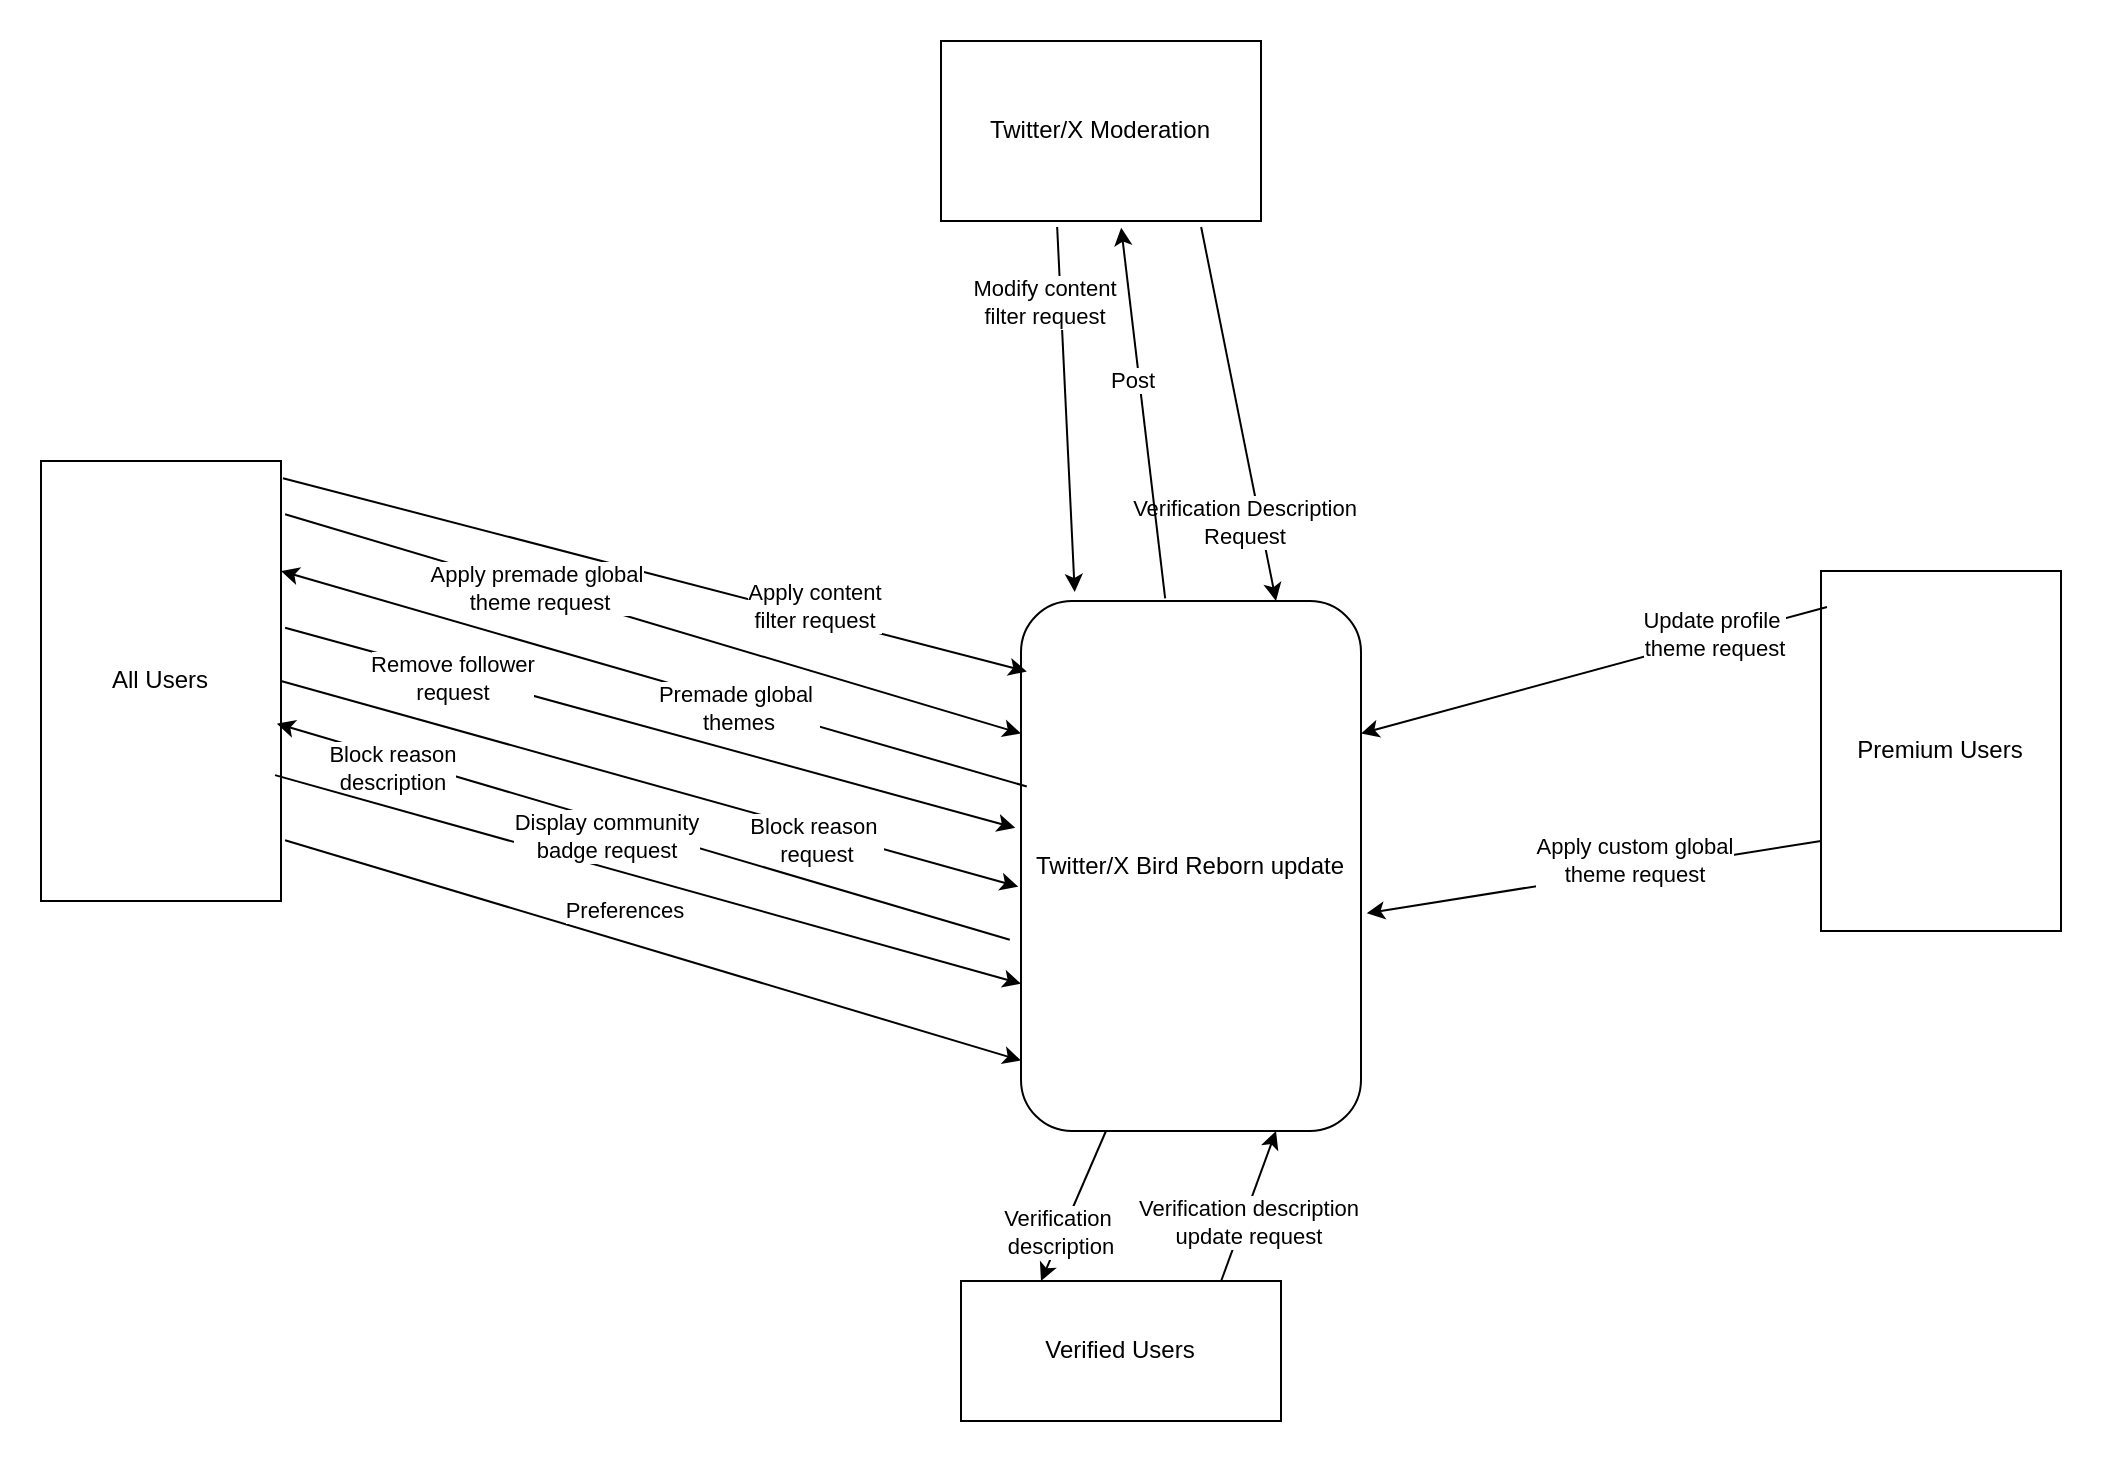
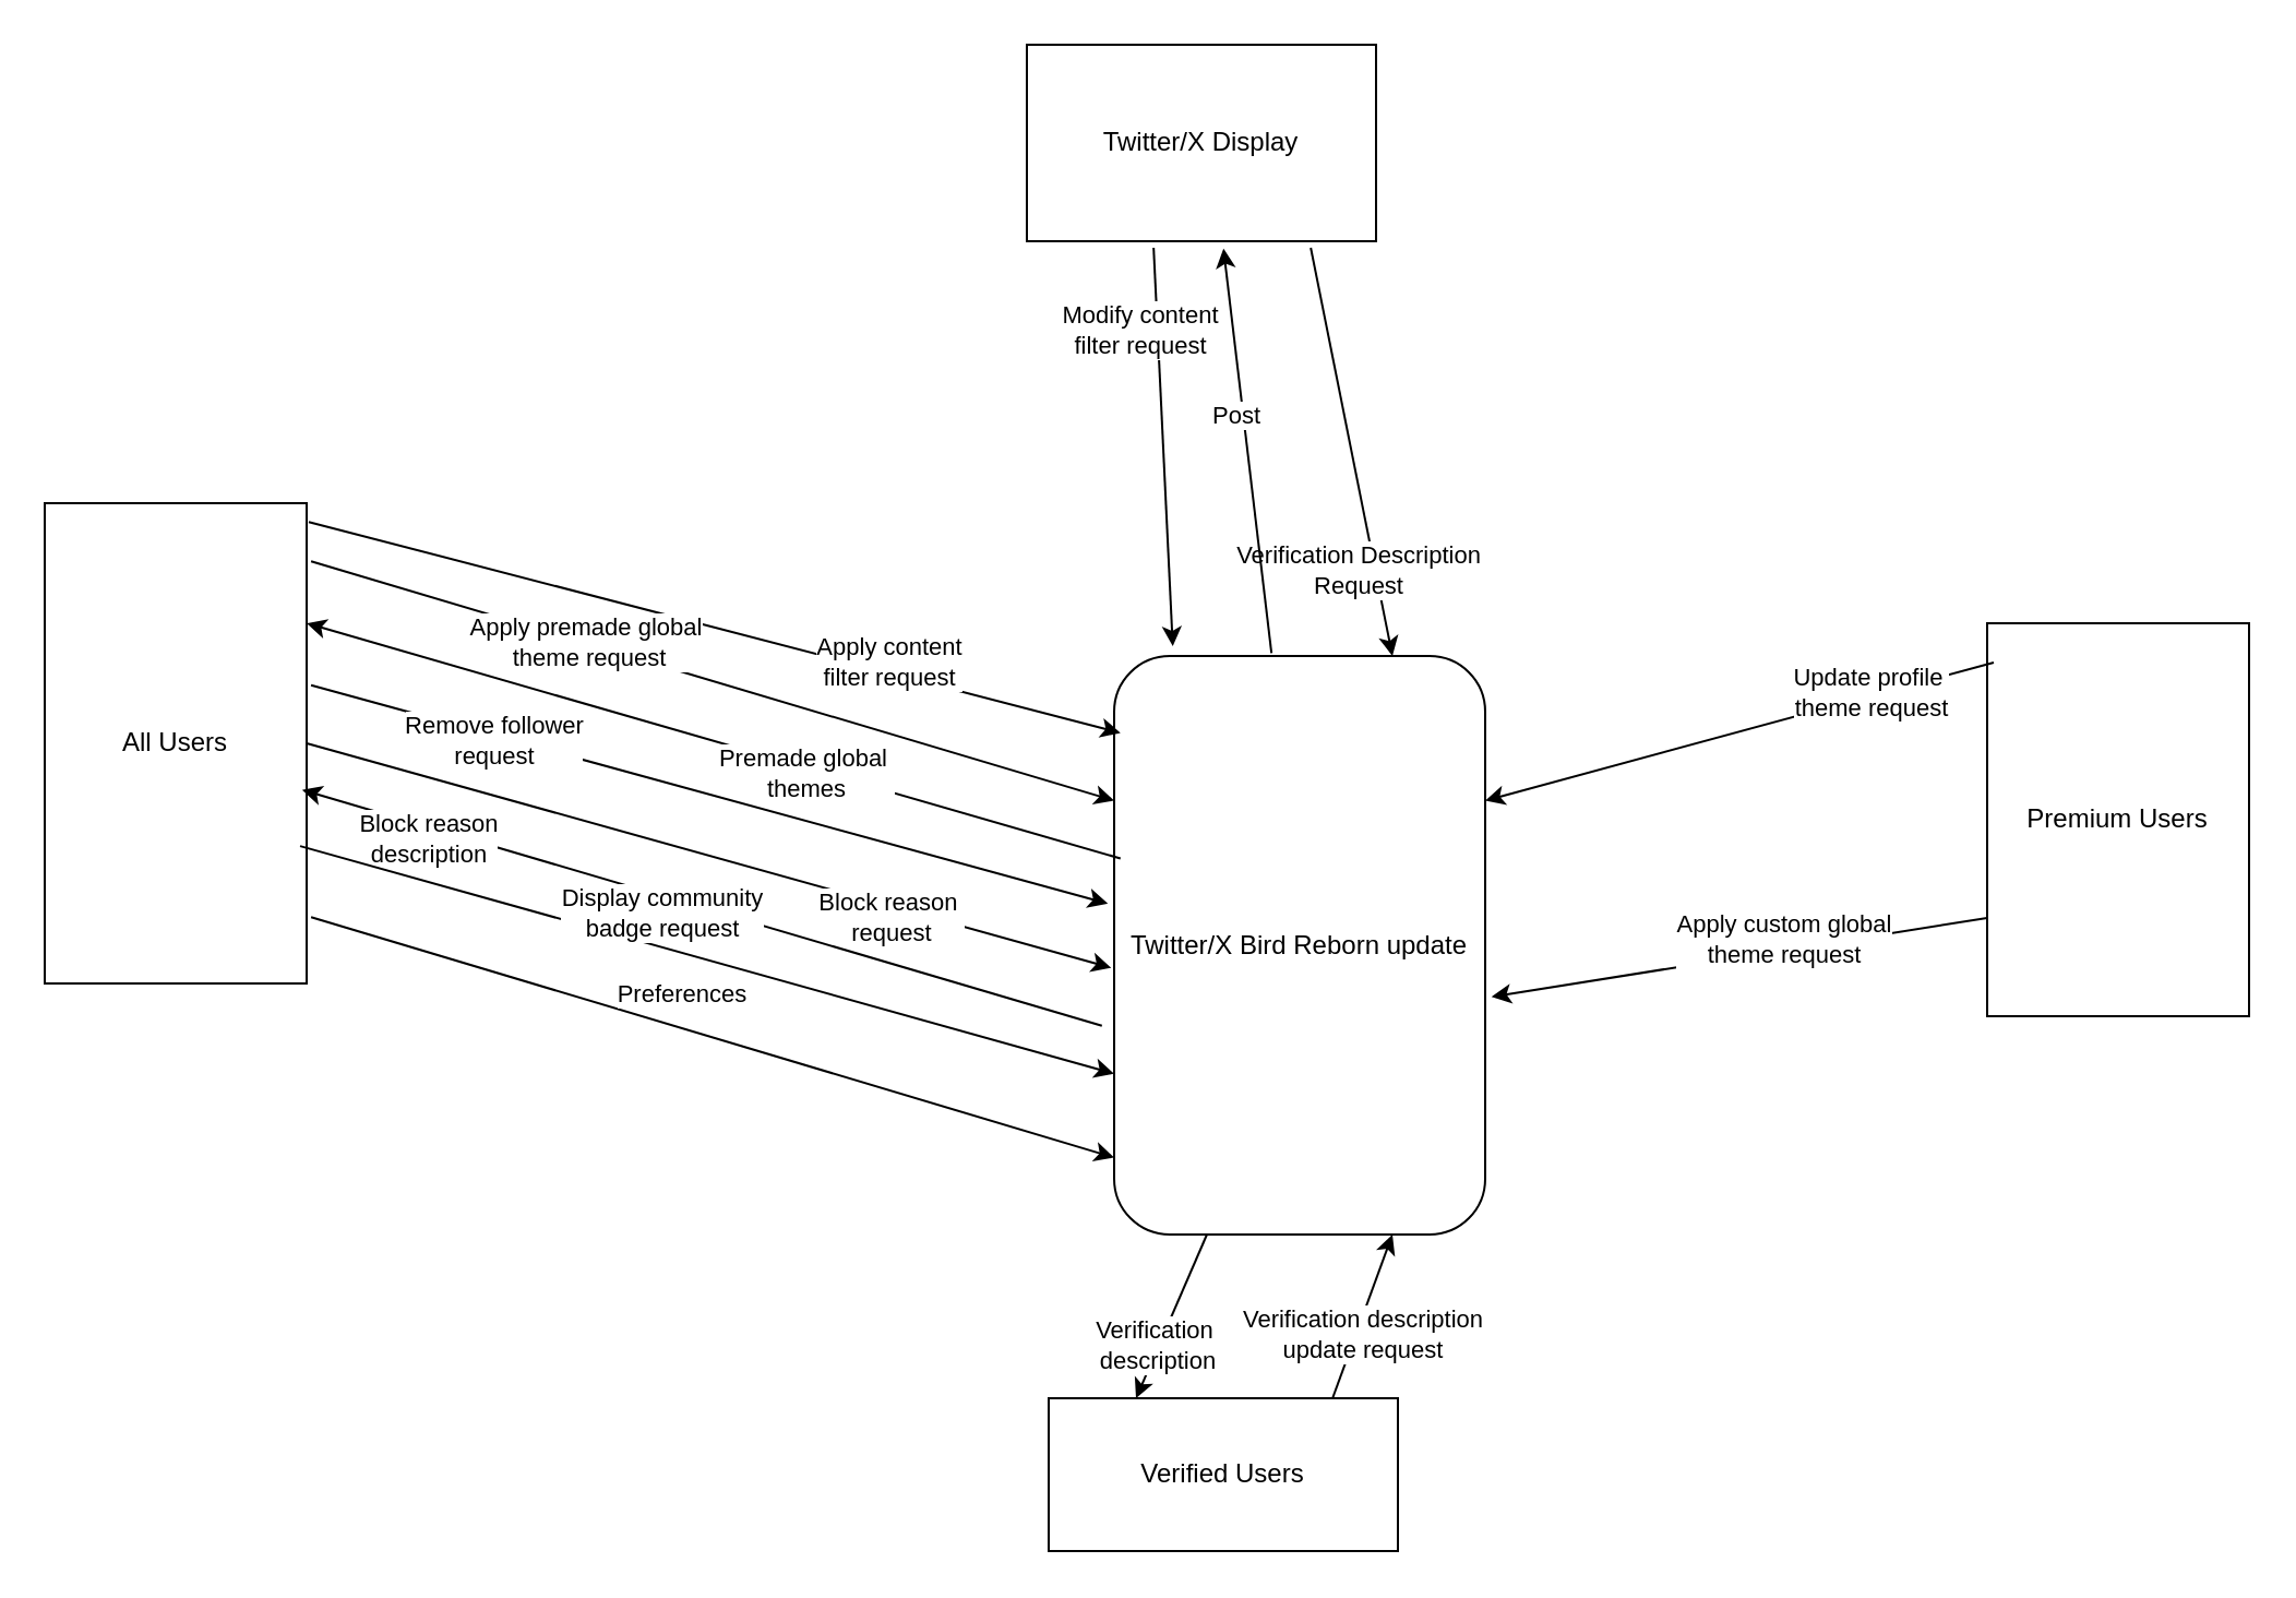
  <mxCell id="0" />
  <mxCell id="1" parent="0" />
  <mxCell id="2" value="Twitter/X Bird Reborn update" style="rounded=1;whiteSpace=wrap;html=1;" vertex="1" parent="1"><mxGeometry x="510" y="300" width="170" height="265" as="geometry" /></mxCell>
  <mxCell id="3" value="All Users" style="rounded=0;whiteSpace=wrap;html=1;" vertex="1" parent="1"><mxGeometry x="20" y="230" width="120" height="220" as="geometry" /></mxCell>
  <mxCell id="4" value="Premium Users" style="rounded=0;whiteSpace=wrap;html=1;" vertex="1" parent="1"><mxGeometry x="910" y="285" width="120" height="180" as="geometry" /></mxCell>
- <mxCell id="5" value="Twitter/X Moderation" style="rounded=0;whiteSpace=wrap;html=1;" vertex="1" parent="1"><mxGeometry x="470" y="20" width="160" height="90" as="geometry" /></mxCell>
+ <mxCell id="5" value="Twitter/X Display" style="rounded=0;whiteSpace=wrap;html=1;" vertex="1" parent="1"><mxGeometry x="470" y="20" width="160" height="90" as="geometry" /></mxCell>
  <mxCell id="6" value="" style="endArrow=classic;html=1;rounded=0;entryX=0.158;entryY=-0.017;entryDx=0;entryDy=0;entryPerimeter=0;exitX=0.363;exitY=1.033;exitDx=0;exitDy=0;exitPerimeter=0;" edge="1" parent="1" source="5" target="2"><mxGeometry width="50" height="50" relative="1" as="geometry"><mxPoint x="320" y="190" as="sourcePoint" /><mxPoint x="370" y="140" as="targetPoint" /></mxGeometry></mxCell>
  <mxCell id="7" value="Modify content &lt;br&gt;filter request" style="edgeLabel;html=1;align=center;verticalAlign=middle;resizable=0;points=[];" connectable="0" vertex="1" parent="6"><mxGeometry x="-0.627" relative="1" as="geometry"><mxPoint x="-8" y="4" as="offset" /></mxGeometry></mxCell>
  <mxCell id="8" value="" style="endArrow=classic;html=1;rounded=0;entryX=1;entryY=0.25;entryDx=0;entryDy=0;exitX=0.025;exitY=0.1;exitDx=0;exitDy=0;exitPerimeter=0;" edge="1" parent="1" source="4" target="2"><mxGeometry width="50" height="50" relative="1" as="geometry"><mxPoint x="836" y="250" as="sourcePoint" /><mxPoint x="650" y="250" as="targetPoint" /></mxGeometry></mxCell>
  <mxCell id="9" value="Update profile&amp;nbsp;&lt;div&gt;theme request&lt;/div&gt;" style="edgeLabel;html=1;align=center;verticalAlign=middle;resizable=0;points=[];" connectable="0" vertex="1" parent="8"><mxGeometry x="0.339" y="4" relative="1" as="geometry"><mxPoint x="99" y="-33" as="offset" /></mxGeometry></mxCell>
  <mxCell id="10" value="" style="endArrow=classic;html=1;rounded=0;exitX=1.008;exitY=0.039;exitDx=0;exitDy=0;exitPerimeter=0;entryX=0.017;entryY=0.133;entryDx=0;entryDy=0;entryPerimeter=0;" edge="1" parent="1" source="3" target="2"><mxGeometry width="50" height="50" relative="1" as="geometry"><mxPoint x="260" y="200" as="sourcePoint" /><mxPoint x="310" y="150" as="targetPoint" /></mxGeometry></mxCell>
  <mxCell id="11" value="Apply content&lt;br&gt;filter re&lt;span style=&quot;background-color: light-dark(#ffffff, var(--ge-dark-color, #121212)); color: light-dark(rgb(0, 0, 0), rgb(255, 255, 255));&quot;&gt;quest&lt;/span&gt;" style="edgeLabel;html=1;align=center;verticalAlign=middle;resizable=0;points=[];" connectable="0" vertex="1" parent="10"><mxGeometry x="0.2" relative="1" as="geometry"><mxPoint x="42" y="6" as="offset" /></mxGeometry></mxCell>
  <mxCell id="12" value="" style="endArrow=classic;html=1;rounded=0;exitX=1.017;exitY=0.121;exitDx=0;exitDy=0;exitPerimeter=0;entryX=0;entryY=0.25;entryDx=0;entryDy=0;" edge="1" parent="1" source="3" target="2"><mxGeometry width="50" height="50" relative="1" as="geometry"><mxPoint x="340" y="560" as="sourcePoint" /><mxPoint x="390" y="510" as="targetPoint" /></mxGeometry></mxCell>
  <mxCell id="13" value="Apply premade global&lt;br&gt;&amp;nbsp;theme request" style="edgeLabel;html=1;align=center;verticalAlign=middle;resizable=0;points=[];" connectable="0" vertex="1" parent="12"><mxGeometry x="-0.32" y="1" relative="1" as="geometry"><mxPoint as="offset" /></mxGeometry></mxCell>
  <mxCell id="14" value="" style="endArrow=classic;html=1;rounded=0;entryX=1.017;entryY=0.589;entryDx=0;entryDy=0;entryPerimeter=0;exitX=0;exitY=0.75;exitDx=0;exitDy=0;" edge="1" parent="1" source="4" target="2"><mxGeometry width="50" height="50" relative="1" as="geometry"><mxPoint x="740" y="430" as="sourcePoint" /><mxPoint x="510" y="550" as="targetPoint" /></mxGeometry></mxCell>
  <mxCell id="15" value="Apply custom global&lt;div&gt;theme request&lt;/div&gt;" style="edgeLabel;html=1;align=center;verticalAlign=middle;resizable=0;points=[];" connectable="0" vertex="1" parent="14"><mxGeometry x="-0.18" y="-5" relative="1" as="geometry"><mxPoint as="offset" /></mxGeometry></mxCell>
  <mxCell id="16" value="" style="endArrow=classic;html=1;rounded=0;entryX=1;entryY=0.25;entryDx=0;entryDy=0;exitX=0.017;exitY=0.35;exitDx=0;exitDy=0;exitPerimeter=0;" edge="1" parent="1" source="2" target="3"><mxGeometry width="50" height="50" relative="1" as="geometry"><mxPoint x="550" y="490" as="sourcePoint" /><mxPoint x="400" y="480" as="targetPoint" /></mxGeometry></mxCell>
  <mxCell id="17" value="Premade global&amp;nbsp;&lt;div&gt;themes&lt;/div&gt;" style="edgeLabel;html=1;align=center;verticalAlign=middle;resizable=0;points=[];" connectable="0" vertex="1" parent="16"><mxGeometry x="-0.228" y="2" relative="1" as="geometry"><mxPoint as="offset" /></mxGeometry></mxCell>
  <mxCell id="18" value="Verified Users" style="rounded=0;whiteSpace=wrap;html=1;" vertex="1" parent="1"><mxGeometry x="480" y="640" width="160" height="70" as="geometry" /></mxCell>
  <mxCell id="19" value="" style="endArrow=classic;html=1;rounded=0;entryX=0.75;entryY=0;entryDx=0;entryDy=0;exitX=0.813;exitY=1.033;exitDx=0;exitDy=0;exitPerimeter=0;" edge="1" parent="1" source="5" target="2"><mxGeometry width="50" height="50" relative="1" as="geometry"><mxPoint x="640" y="160" as="sourcePoint" /><mxPoint x="690" y="110" as="targetPoint" /></mxGeometry></mxCell>
  <mxCell id="20" value="Verification Description&lt;br&gt;Request" style="edgeLabel;html=1;align=center;verticalAlign=middle;resizable=0;points=[];" connectable="0" vertex="1" parent="19"><mxGeometry x="-0.38" y="-4" relative="1" as="geometry"><mxPoint x="14" y="89" as="offset" /></mxGeometry></mxCell>
  <mxCell id="21" value="" style="endArrow=classic;html=1;rounded=0;exitX=0.25;exitY=1;exitDx=0;exitDy=0;entryX=0.25;entryY=0;entryDx=0;entryDy=0;" edge="1" parent="1" source="2" target="18"><mxGeometry width="50" height="50" relative="1" as="geometry"><mxPoint x="390" y="510" as="sourcePoint" /><mxPoint x="440" y="460" as="targetPoint" /></mxGeometry></mxCell>
  <mxCell id="22" value="Verification&amp;nbsp;&lt;div&gt;description&lt;/div&gt;" style="edgeLabel;html=1;align=center;verticalAlign=middle;resizable=0;points=[];" connectable="0" vertex="1" parent="21"><mxGeometry x="0.36" y="-1" relative="1" as="geometry"><mxPoint as="offset" /></mxGeometry></mxCell>
  <mxCell id="23" value="" style="endArrow=classic;html=1;rounded=0;entryX=-0.017;entryY=0.428;entryDx=0;entryDy=0;entryPerimeter=0;exitX=1.017;exitY=0.379;exitDx=0;exitDy=0;exitPerimeter=0;" edge="1" parent="1" source="3" target="2"><mxGeometry width="50" height="50" relative="1" as="geometry"><mxPoint x="150" y="600" as="sourcePoint" /><mxPoint x="380" y="460" as="targetPoint" /></mxGeometry></mxCell>
  <mxCell id="24" value="Remove follower&lt;div&gt;request&lt;/div&gt;" style="edgeLabel;html=1;align=center;verticalAlign=middle;resizable=0;points=[];" connectable="0" vertex="1" parent="23"><mxGeometry x="-0.54" y="-2" relative="1" as="geometry"><mxPoint as="offset" /></mxGeometry></mxCell>
  <mxCell id="25" value="" style="endArrow=classic;html=1;rounded=0;entryX=-0.008;entryY=0.539;entryDx=0;entryDy=0;entryPerimeter=0;exitX=1;exitY=0.5;exitDx=0;exitDy=0;" edge="1" parent="1" source="3" target="2"><mxGeometry width="50" height="50" relative="1" as="geometry"><mxPoint x="170" y="590" as="sourcePoint" /><mxPoint x="220" y="540" as="targetPoint" /></mxGeometry></mxCell>
  <mxCell id="26" value="Block reason&amp;nbsp;&lt;div&gt;request&lt;/div&gt;" style="edgeLabel;html=1;align=center;verticalAlign=middle;resizable=0;points=[];" connectable="0" vertex="1" parent="25"><mxGeometry x="0.46" y="-5" relative="1" as="geometry"><mxPoint as="offset" /></mxGeometry></mxCell>
  <mxCell id="27" value="" style="endArrow=classic;html=1;rounded=0;entryX=0.983;entryY=0.597;entryDx=0;entryDy=0;entryPerimeter=0;exitX=-0.033;exitY=0.639;exitDx=0;exitDy=0;exitPerimeter=0;" edge="1" parent="1" source="2" target="3"><mxGeometry width="50" height="50" relative="1" as="geometry"><mxPoint x="280" y="560" as="sourcePoint" /><mxPoint x="330" y="510" as="targetPoint" /></mxGeometry></mxCell>
  <mxCell id="28" value="Block reason&lt;div&gt;description&lt;/div&gt;" style="edgeLabel;html=1;align=center;verticalAlign=middle;resizable=0;points=[];" connectable="0" vertex="1" parent="27"><mxGeometry x="0.68" y="5" relative="1" as="geometry"><mxPoint as="offset" /></mxGeometry></mxCell>
  <mxCell id="29" value="" style="endArrow=classic;html=1;rounded=0;entryX=0;entryY=0.722;entryDx=0;entryDy=0;exitX=0.975;exitY=0.714;exitDx=0;exitDy=0;exitPerimeter=0;entryPerimeter=0;" edge="1" parent="1" source="3" target="2"><mxGeometry width="50" height="50" relative="1" as="geometry"><mxPoint x="140" y="610" as="sourcePoint" /><mxPoint x="190" y="560" as="targetPoint" /></mxGeometry></mxCell>
  <mxCell id="30" value="Display community&lt;div&gt;badge request&lt;/div&gt;" style="edgeLabel;html=1;align=center;verticalAlign=middle;resizable=0;points=[];" connectable="0" vertex="1" parent="29"><mxGeometry x="-0.46" y="-5" relative="1" as="geometry"><mxPoint x="66" y="-3" as="offset" /></mxGeometry></mxCell>
  <mxCell id="31" value="" style="endArrow=classic;html=1;rounded=0;entryX=0.75;entryY=1;entryDx=0;entryDy=0;exitX=0.813;exitY=0;exitDx=0;exitDy=0;exitPerimeter=0;" edge="1" parent="1" source="18" target="2"><mxGeometry width="50" height="50" relative="1" as="geometry"><mxPoint x="620" y="570" as="sourcePoint" /><mxPoint x="670" y="520" as="targetPoint" /></mxGeometry></mxCell>
  <mxCell id="32" value="Verification description&lt;div&gt;update request&lt;/div&gt;" style="edgeLabel;html=1;align=center;verticalAlign=middle;resizable=0;points=[];" connectable="0" vertex="1" parent="31"><mxGeometry x="0.38" y="4" relative="1" as="geometry"><mxPoint x="-2" y="24" as="offset" /></mxGeometry></mxCell>
  <mxCell id="33" value="" style="endArrow=classic;html=1;rounded=0;entryX=0;entryY=0.867;entryDx=0;entryDy=0;entryPerimeter=0;exitX=1.017;exitY=0.862;exitDx=0;exitDy=0;exitPerimeter=0;" edge="1" parent="1" source="3" target="2"><mxGeometry width="50" height="50" relative="1" as="geometry"><mxPoint x="230" y="600" as="sourcePoint" /><mxPoint x="280" y="550" as="targetPoint" /></mxGeometry></mxCell>
  <mxCell id="34" value="Preferences" style="edgeLabel;html=1;align=center;verticalAlign=middle;resizable=0;points=[];" connectable="0" vertex="1" parent="33"><mxGeometry x="-0.34" y="2" relative="1" as="geometry"><mxPoint x="47" as="offset" /></mxGeometry></mxCell>
  <mxCell id="35" value="" style="endArrow=classic;html=1;rounded=0;entryX=0.563;entryY=1.037;entryDx=0;entryDy=0;entryPerimeter=0;exitX=0.424;exitY=-0.005;exitDx=0;exitDy=0;exitPerimeter=0;" edge="1" parent="1" source="2" target="5"><mxGeometry width="50" height="50" relative="1" as="geometry"><mxPoint x="770" y="220" as="sourcePoint" /><mxPoint x="780" y="120" as="targetPoint" /></mxGeometry></mxCell>
  <mxCell id="36" value="Post" style="edgeLabel;html=1;align=center;verticalAlign=middle;resizable=0;points=[];" connectable="0" vertex="1" parent="35"><mxGeometry x="0.55" y="2" relative="1" as="geometry"><mxPoint x="2" y="35" as="offset" /></mxGeometry></mxCell>
